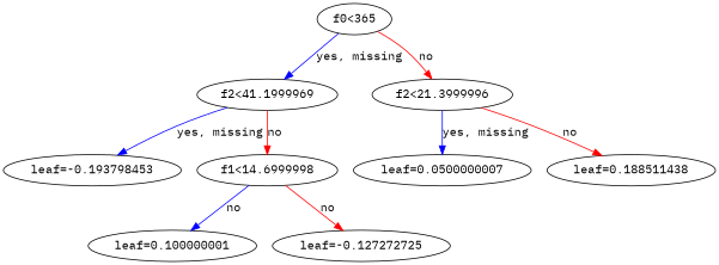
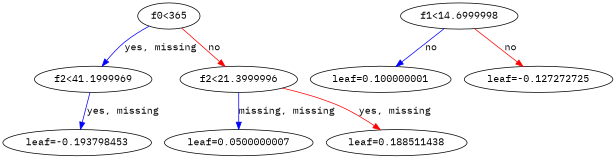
  digraph {
    fontname="IBM Plex Mono"
    rankdir=UT
    node [fontname="IBM Plex Mono"]
    edge [color="#0000FF" fontname="IBM Plex Mono"]
    n1 [label="f0<365"]
    n2 [label="f2<41.1999969"]
    n3 [label="f2<21.3999996"]
    n4 [label="leaf=-0.193798453"]
    n5 [label="f1<14.6999998"]
    n6 [label="leaf=0.0500000007"]
    n7 [label="leaf=0.188511438"]
    n8 [label="leaf=0.100000001"]
    n9 [label="leaf=-0.127272725"]
    n1 -> n2 [label="yes, missing"]
    n1 -> n3 [color="#FF0000" label=no]
    n2 -> n4 [label="yes, missing"]
-   n2 -> n5 [color="#FF0000" label=no]
-   n3 -> n6 [label="yes, missing"]
-   n3 -> n7 [color="#FF0000" label=no]
+   n3 -> n6 [label="missing, missing"]
+   n3 -> n7 [color="#FF0000" label="yes, missing"]
    n5 -> n8 [label=no]
    n5 -> n9 [color="#FF0000" label=no]
  }
